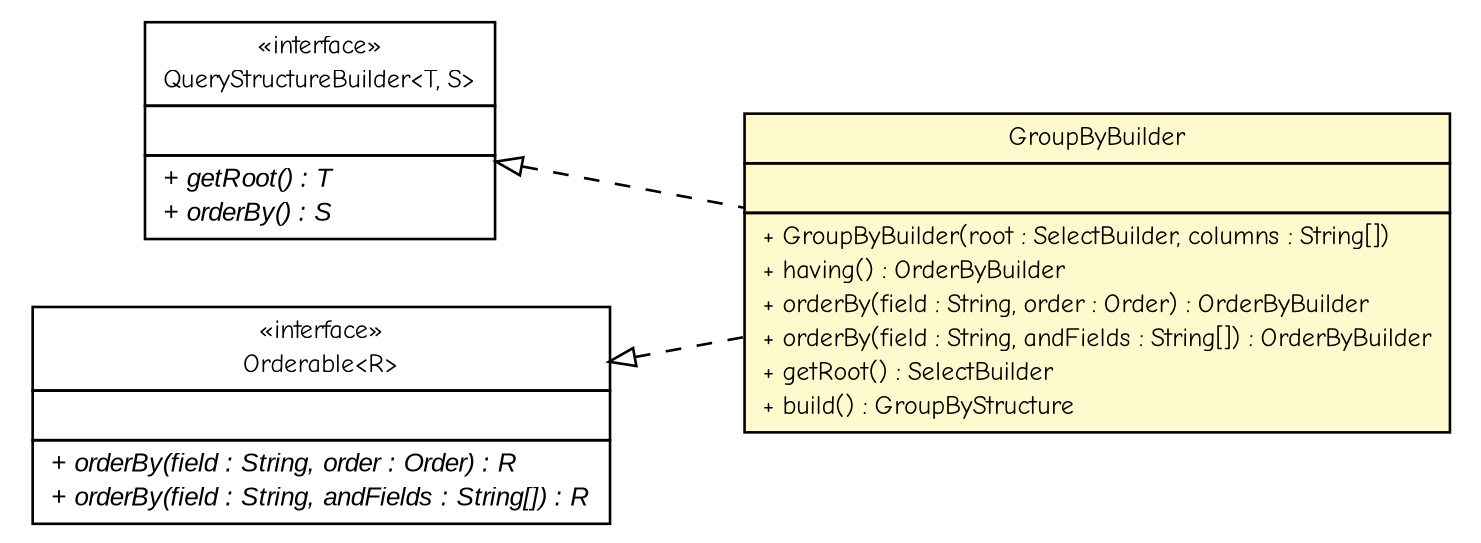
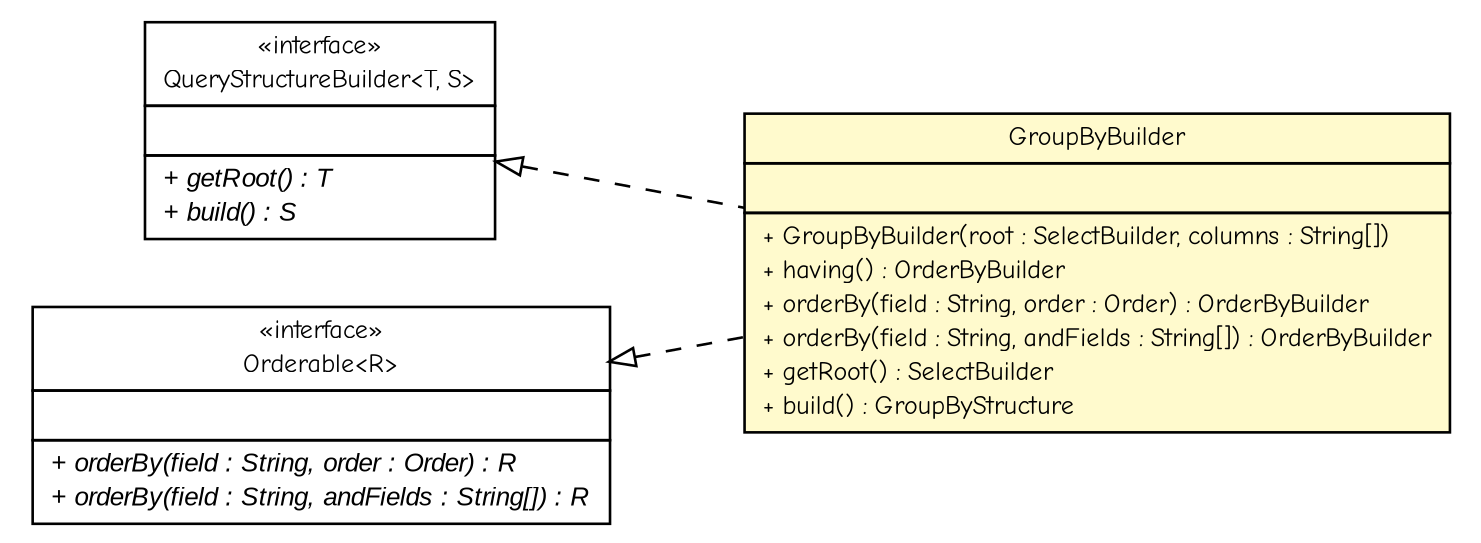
  digraph {
    fontname="Comic Neue"
    nodesep=0.25
    rankdir=LR
    ranksep=0.5
    node [fontcolor=black fontname="Comic Neue" fontsize=10.0 shape=plaintext]
    edge [arrowtail=empty dir=back fontname="Comic Neue" fontsize=10 headport=p labelfontname=arial labelfontsize=10 style=dashed tailport=p]
-   n1 [label=<<table title="br.gov.to.sefaz.persistence.query.builder.QueryStructureBuilder" border="0" cellborder="1" cellspacing="0" cellpadding="2" port="p" href="../../../QueryStructureBuilder.html"> 		<tr><td><table border="0" cellspacing="0" cellpadding="1"> <tr><td align="center" balign="center"> &#171;interface&#187; </td></tr> <tr><td align="center" balign="center"> QueryStructureBuilder&lt;T, S&gt; </td></tr> 		</table></td></tr> 		<tr><td><table border="0" cellspacing="0" cellpadding="1"> <tr><td align="left" balign="left">  </td></tr> 		</table></td></tr> 		<tr><td><table border="0" cellspacing="0" cellpadding="1"> <tr><td align="left" balign="left"><font face="arial italic" point-size="10.0"> + getRoot() : T </font></td></tr> <tr><td align="left" balign="left"><font face="arial italic" point-size="10.0"> + orderBy() : S </font></td></tr> 		</table></td></tr> 		</table>>]
+   n1 [label=<<table title="br.gov.to.sefaz.persistence.query.builder.QueryStructureBuilder" border="0" cellborder="1" cellspacing="0" cellpadding="2" port="p" href="../../../QueryStructureBuilder.html"> 		<tr><td><table border="0" cellspacing="0" cellpadding="1"> <tr><td align="center" balign="center"> &#171;interface&#187; </td></tr> <tr><td align="center" balign="center"> QueryStructureBuilder&lt;T, S&gt; </td></tr> 		</table></td></tr> 		<tr><td><table border="0" cellspacing="0" cellpadding="1"> <tr><td align="left" balign="left">  </td></tr> 		</table></td></tr> 		<tr><td><table border="0" cellspacing="0" cellpadding="1"> <tr><td align="left" balign="left"><font face="arial italic" point-size="10.0"> + getRoot() : T </font></td></tr> <tr><td align="left" balign="left"><font face="arial italic" point-size="10.0"> + build() : S </font></td></tr> 		</table></td></tr> 		</table>>]
    n2 [label=<<table title="br.gov.to.sefaz.persistence.query.builder.sql.select.groupby.GroupByBuilder" border="0" cellborder="1" cellspacing="0" cellpadding="2" port="p" bgcolor="lemonChiffon" href="./GroupByBuilder.html"> 		<tr><td><table border="0" cellspacing="0" cellpadding="1"> <tr><td align="center" balign="center"> GroupByBuilder </td></tr> 		</table></td></tr> 		<tr><td><table border="0" cellspacing="0" cellpadding="1"> <tr><td align="left" balign="left">  </td></tr> 		</table></td></tr> 		<tr><td><table border="0" cellspacing="0" cellpadding="1"> <tr><td align="left" balign="left"> + GroupByBuilder(root : SelectBuilder, columns : String[]) </td></tr> <tr><td align="left" balign="left"> + having() : OrderByBuilder </td></tr> <tr><td align="left" balign="left"> + orderBy(field : String, order : Order) : OrderByBuilder </td></tr> <tr><td align="left" balign="left"> + orderBy(field : String, andFields : String[]) : OrderByBuilder </td></tr> <tr><td align="left" balign="left"> + getRoot() : SelectBuilder </td></tr> <tr><td align="left" balign="left"> + build() : GroupByStructure </td></tr> 		</table></td></tr> 		</table>>]
    n3 [label=<<table title="br.gov.to.sefaz.persistence.query.builder.sql.select.signature.Orderable" border="0" cellborder="1" cellspacing="0" cellpadding="2" port="p" href="../signature/Orderable.html"> 		<tr><td><table border="0" cellspacing="0" cellpadding="1"> <tr><td align="center" balign="center"> &#171;interface&#187; </td></tr> <tr><td align="center" balign="center"> Orderable&lt;R&gt; </td></tr> 		</table></td></tr> 		<tr><td><table border="0" cellspacing="0" cellpadding="1"> <tr><td align="left" balign="left">  </td></tr> 		</table></td></tr> 		<tr><td><table border="0" cellspacing="0" cellpadding="1"> <tr><td align="left" balign="left"><font face="arial italic" point-size="10.0"> + orderBy(field : String, order : Order) : R </font></td></tr> <tr><td align="left" balign="left"><font face="arial italic" point-size="10.0"> + orderBy(field : String, andFields : String[]) : R </font></td></tr> 		</table></td></tr> 		</table>>]
    n1 -> n2
    n3 -> n2
  }
